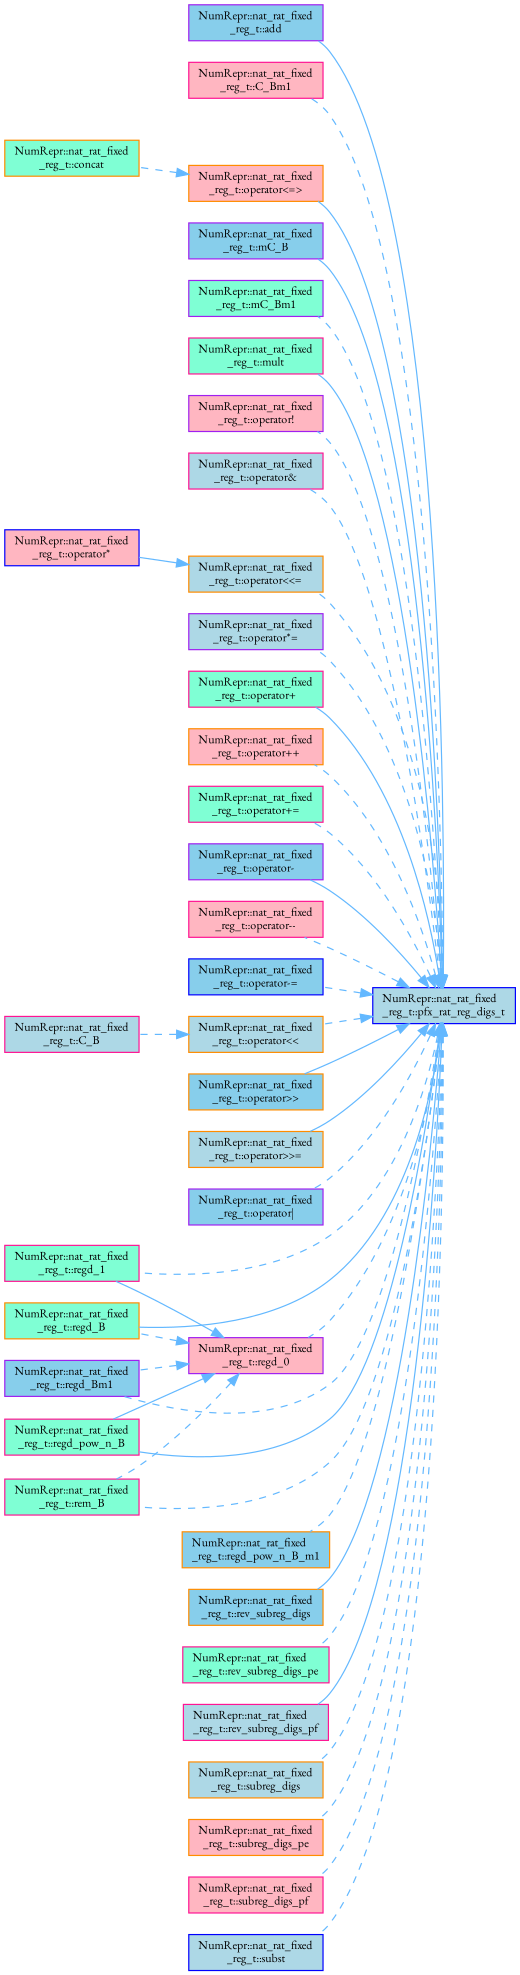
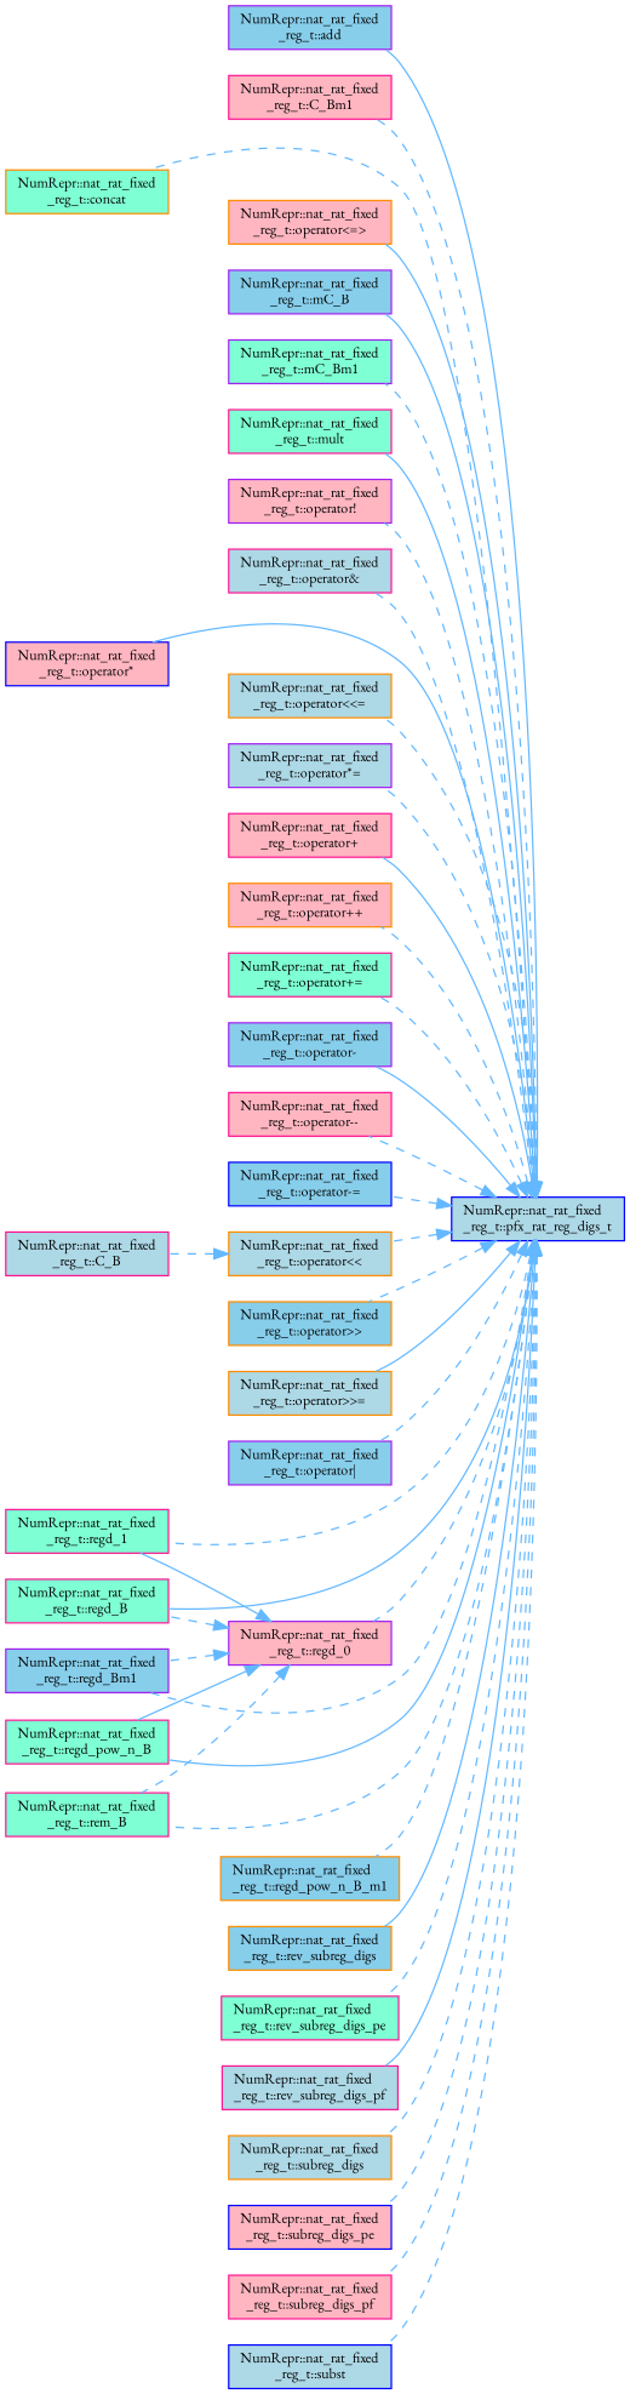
  digraph {
    fontname="EB Garamond"
    rankdir=RL
    node [color=deeppink fillcolor=lightblue fontname="EB Garamond" fontsize=10 shape=box style=filled]
    edge [color=steelblue1 dir=back fontname="EB Garamond" fontsize=10 labelfontname=Helvetica labelfontsize=10 style=dashed]
    n1 [color=blue fontcolor=black height=0.2 label="NumRepr::nat_rat_fixed\l_reg_t::pfx_rat_reg_digs_t" width=0.4]
    n2 [color=purple fillcolor=skyblue height=0.2 label="NumRepr::nat_rat_fixed\l_reg_t::add" width=0.4]
    n3 [fillcolor=lightpink height=0.2 label="NumRepr::nat_rat_fixed\l_reg_t::C_Bm1" width=0.4]
    n4 [color=darkorange fillcolor=aquamarine height=0.2 label="NumRepr::nat_rat_fixed\l_reg_t::concat" width=0.4]
    n5 [color=purple fillcolor=skyblue height=0.2 label="NumRepr::nat_rat_fixed\l_reg_t::mC_B" width=0.4]
    n6 [color=purple fillcolor=aquamarine height=0.2 label="NumRepr::nat_rat_fixed\l_reg_t::mC_Bm1" width=0.4]
    n7 [fillcolor=aquamarine height=0.2 label="NumRepr::nat_rat_fixed\l_reg_t::mult" width=0.4]
    n8 [color=purple fillcolor=lightpink height=0.2 label="NumRepr::nat_rat_fixed\l_reg_t::operator!" width=0.4]
    n9 [height=0.2 label="NumRepr::nat_rat_fixed\l_reg_t::operator&" width=0.4]
    n10 [color=blue fillcolor=lightpink height=0.2 label="NumRepr::nat_rat_fixed\l_reg_t::operator*" width=0.4]
    n11 [color=purple height=0.2 label="NumRepr::nat_rat_fixed\l_reg_t::operator*=" width=0.4]
-   n12 [fillcolor=aquamarine height=0.2 label="NumRepr::nat_rat_fixed\l_reg_t::operator+" width=0.4]
+   n12 [fillcolor=lightpink height=0.2 label="NumRepr::nat_rat_fixed\l_reg_t::operator+" width=0.4]
    n13 [color=darkorange fillcolor=lightpink height=0.2 label="NumRepr::nat_rat_fixed\l_reg_t::operator++" width=0.4]
    n14 [fillcolor=aquamarine height=0.2 label="NumRepr::nat_rat_fixed\l_reg_t::operator+=" width=0.4]
    n15 [color=purple fillcolor=skyblue height=0.2 label="NumRepr::nat_rat_fixed\l_reg_t::operator-" width=0.4]
    n16 [fillcolor=lightpink height=0.2 label="NumRepr::nat_rat_fixed\l_reg_t::operator--" width=0.4]
    n17 [color=blue fillcolor=skyblue height=0.2 label="NumRepr::nat_rat_fixed\l_reg_t::operator-=" width=0.4]
    n18 [color=darkorange height=0.2 label="NumRepr::nat_rat_fixed\l_reg_t::operator\<\<" width=0.4]
    n19 [color=darkorange height=0.2 label="NumRepr::nat_rat_fixed\l_reg_t::operator\<\<=" width=0.4]
    n20 [color=darkorange fillcolor=lightpink height=0.2 label="NumRepr::nat_rat_fixed\l_reg_t::operator\<=\>" width=0.4]
    n21 [color=darkorange fillcolor=skyblue height=0.2 label="NumRepr::nat_rat_fixed\l_reg_t::operator\>\>" width=0.4]
    n22 [color=darkorange height=0.2 label="NumRepr::nat_rat_fixed\l_reg_t::operator\>\>=" width=0.4]
    n23 [color=purple fillcolor=skyblue height=0.2 label="NumRepr::nat_rat_fixed\l_reg_t::operator\|" width=0.4]
    n24 [color=purple fillcolor=lightpink height=0.2 label="NumRepr::nat_rat_fixed\l_reg_t::regd_0" width=0.4]
    n25 [fillcolor=aquamarine height=0.2 label="NumRepr::nat_rat_fixed\l_reg_t::regd_1" width=0.4]
-   n26 [color=darkorange fillcolor=aquamarine height=0.2 label="NumRepr::nat_rat_fixed\l_reg_t::regd_B" width=0.4]
+   n26 [fillcolor=aquamarine height=0.2 label="NumRepr::nat_rat_fixed\l_reg_t::regd_B" width=0.4]
    n27 [color=purple fillcolor=skyblue height=0.2 label="NumRepr::nat_rat_fixed\l_reg_t::regd_Bm1" width=0.4]
    n28 [fillcolor=aquamarine height=0.2 label="NumRepr::nat_rat_fixed\l_reg_t::regd_pow_n_B" width=0.4]
    n29 [fillcolor=aquamarine height=0.2 label="NumRepr::nat_rat_fixed\l_reg_t::rem_B" width=0.4]
    n30 [color=darkorange fillcolor=skyblue height=0.2 label="NumRepr::nat_rat_fixed\l_reg_t::regd_pow_n_B_m1" width=0.4]
    n31 [color=darkorange fillcolor=skyblue height=0.2 label="NumRepr::nat_rat_fixed\l_reg_t::rev_subreg_digs" width=0.4]
    n32 [fillcolor=aquamarine height=0.2 label="NumRepr::nat_rat_fixed\l_reg_t::rev_subreg_digs_pe" width=0.4]
    n33 [height=0.2 label="NumRepr::nat_rat_fixed\l_reg_t::rev_subreg_digs_pf" width=0.4]
    n34 [color=darkorange height=0.2 label="NumRepr::nat_rat_fixed\l_reg_t::subreg_digs" width=0.4]
-   n35 [color=darkorange fillcolor=lightpink height=0.2 label="NumRepr::nat_rat_fixed\l_reg_t::subreg_digs_pe" width=0.4]
+   n35 [color=blue fillcolor=lightpink height=0.2 label="NumRepr::nat_rat_fixed\l_reg_t::subreg_digs_pe" width=0.4]
    n36 [fillcolor=lightpink height=0.2 label="NumRepr::nat_rat_fixed\l_reg_t::subreg_digs_pf" width=0.4]
    n37 [color=blue height=0.2 label="NumRepr::nat_rat_fixed\l_reg_t::subst" width=0.4]
    n38 [height=0.2 label="NumRepr::nat_rat_fixed\l_reg_t::C_B" width=0.4]
    n1 -> n2 [style=solid]
    n1 -> n3
-   n20 -> n4
+   n1 -> n4
    n1 -> n5 [style=solid]
    n1 -> n6
    n1 -> n7 [style=solid]
    n1 -> n8
    n1 -> n9
-   n19 -> n10 [style=solid]
+   n1 -> n10 [style=solid]
    n1 -> n11
    n1 -> n12 [style=solid]
    n1 -> n13
    n1 -> n14
    n1 -> n15 [style=solid]
    n1 -> n16
    n1 -> n17
    n1 -> n18
    n1 -> n19
    n1 -> n20 [style=solid]
-   n1 -> n21 [style=solid]
+   n1 -> n21
    n1 -> n22 [style=solid]
    n1 -> n23
    n1 -> n24
    n1 -> n25
    n1 -> n26 [style=solid]
    n1 -> n27
    n1 -> n28 [style=solid]
    n1 -> n29
    n1 -> n30
    n1 -> n31 [style=solid]
    n1 -> n32
    n1 -> n33 [style=solid]
    n1 -> n34
    n1 -> n35
    n1 -> n36
    n1 -> n37
    n18 -> n38
    n24 -> n25 [style=solid]
    n24 -> n26
    n24 -> n27
    n24 -> n28 [style=solid]
    n24 -> n29
  }
